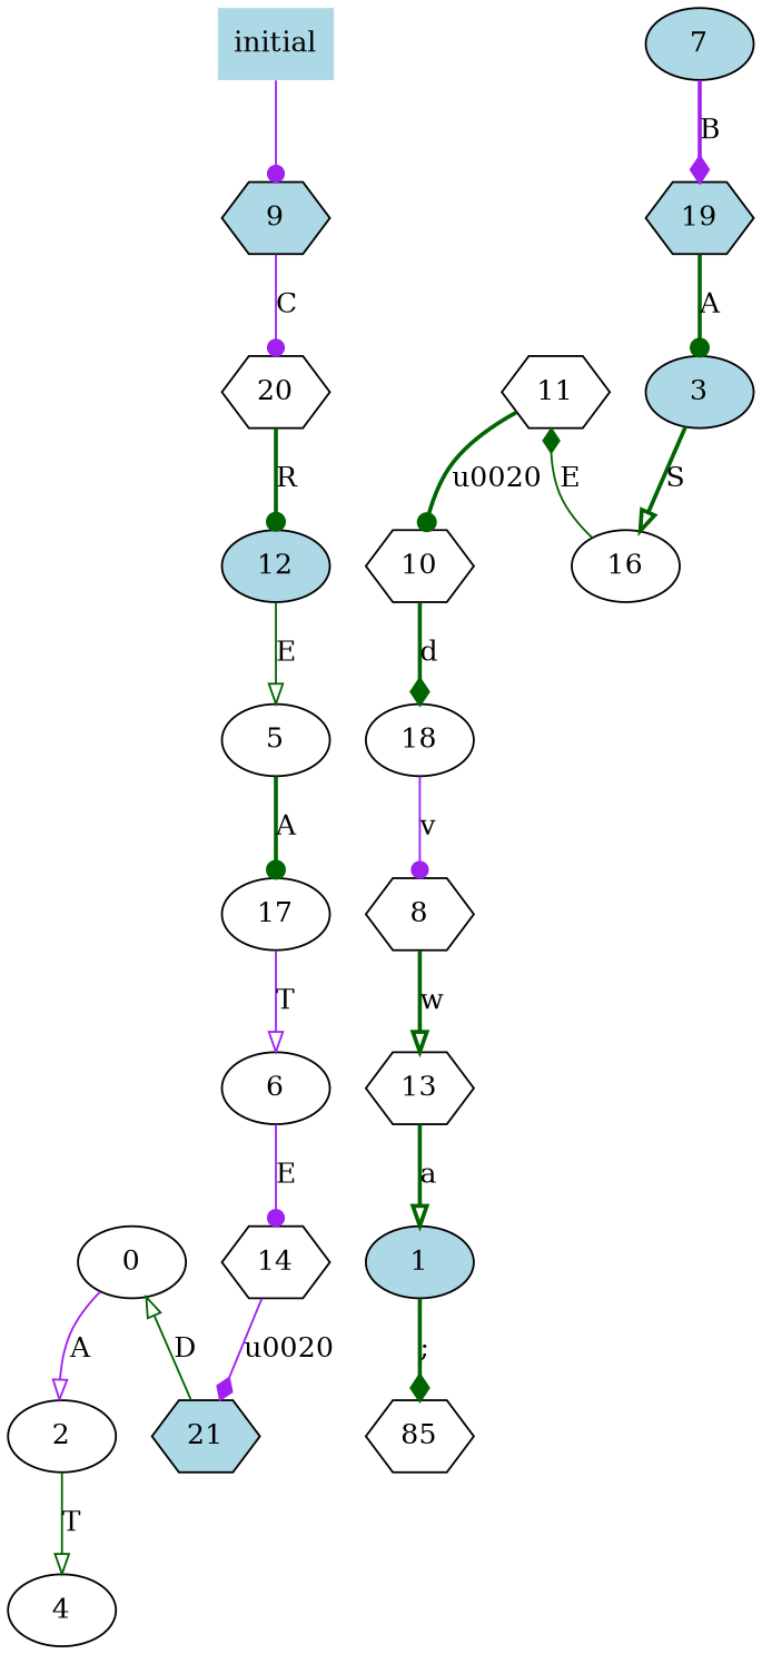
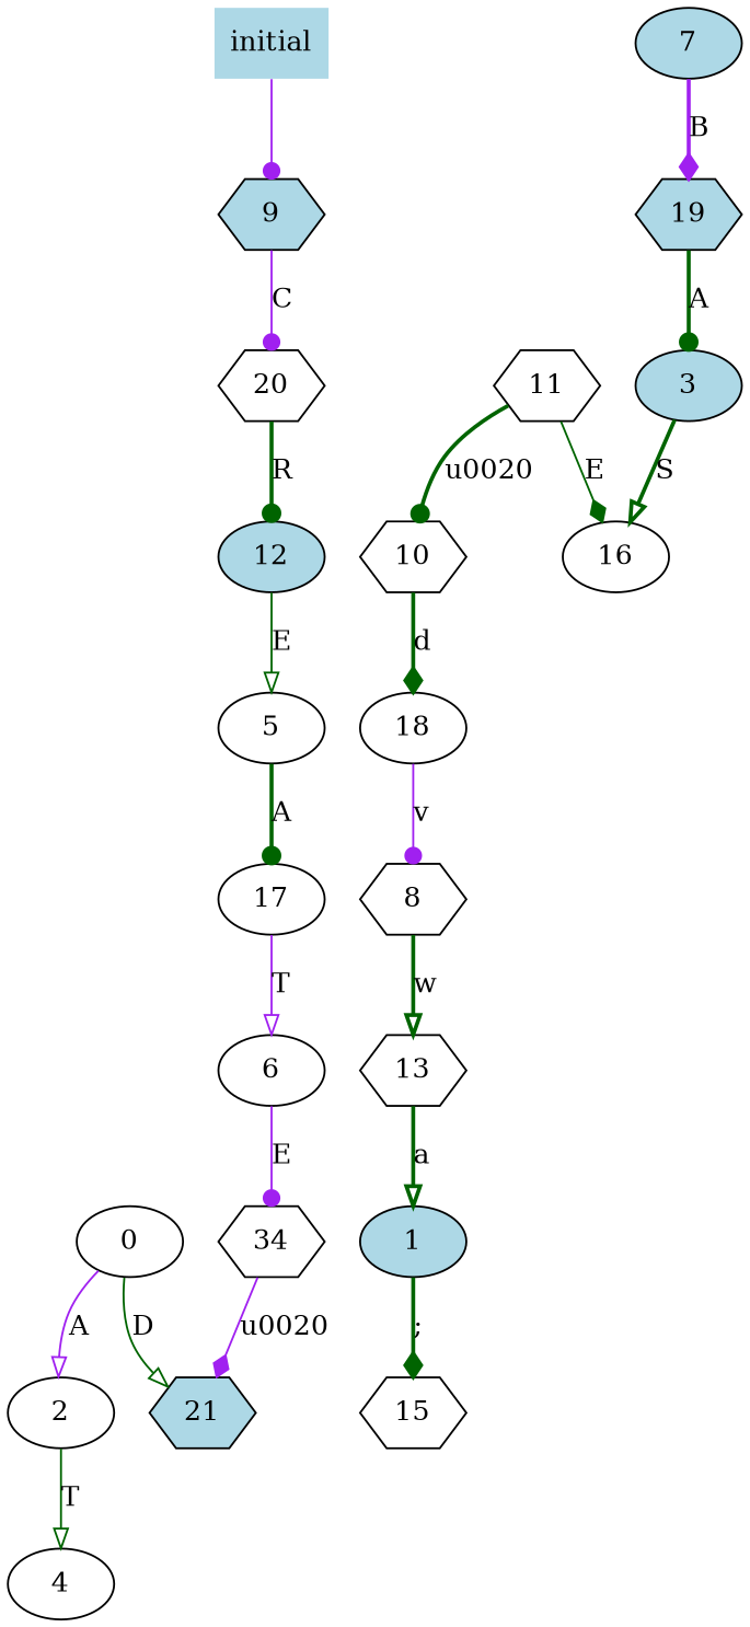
  digraph {
    rankdir=TB
    node [fillcolor=white shape=ellipse style=filled]
    edge [arrowhead=onormal color=darkgreen style=solid]
    0
    2
    4
    1 [fillcolor=lightblue]
-   15 [shape=hexagon label=85]
+   15 [shape=hexagon]
    7 [fillcolor=lightblue]
    19 [fillcolor=lightblue shape=hexagon]
    3 [fillcolor=lightblue]
    16
    11 [shape=hexagon]
    10 [shape=hexagon]
    5
    17
    6
-   14 [shape=hexagon]
+   14 [shape=hexagon label=34]
    21 [fillcolor=lightblue shape=hexagon]
    8 [shape=hexagon]
    13 [shape=hexagon]
    9 [fillcolor=lightblue shape=hexagon]
    20 [shape=hexagon]
    12 [fillcolor=lightblue]
    initial [fillcolor=lightblue shape=plaintext]
    18
    0 -> 2 [color=purple label=A]
    2 -> 4 [label=T]
    1 -> 15 [arrowhead=diamond label=";" style=bold]
    7 -> 19 [arrowhead=diamond color=purple label=B style=bold]
    19 -> 3 [arrowhead=dot label=A style=bold]
    3 -> 16 [label=S style=bold]
-   16 -> 11 [arrowhead=diamond label=E]
+   11 -> 16 [arrowhead=diamond label=E]
    11 -> 10 [arrowhead=dot label="\u0020" style=bold]
    10 -> 18 [arrowhead=diamond label=d style=bold]
    5 -> 17 [arrowhead=dot label=A style=bold]
    17 -> 6 [color=purple label=T]
    6 -> 14 [arrowhead=dot color=purple label=E]
    14 -> 21 [arrowhead=diamond color=purple label="\u0020"]
-   21 -> 0 [label=D]
+   0 -> 21 [label=D]
    8 -> 13 [label=w style=bold]
    13 -> 1 [label=a style=bold]
    9 -> 20 [arrowhead=dot color=purple label=C]
    20 -> 12 [arrowhead=dot label=R style=bold]
    12 -> 5 [label=E]
    initial -> 9 [arrowhead=dot color=purple]
    18 -> 8 [arrowhead=dot color=purple label=v]
  }
